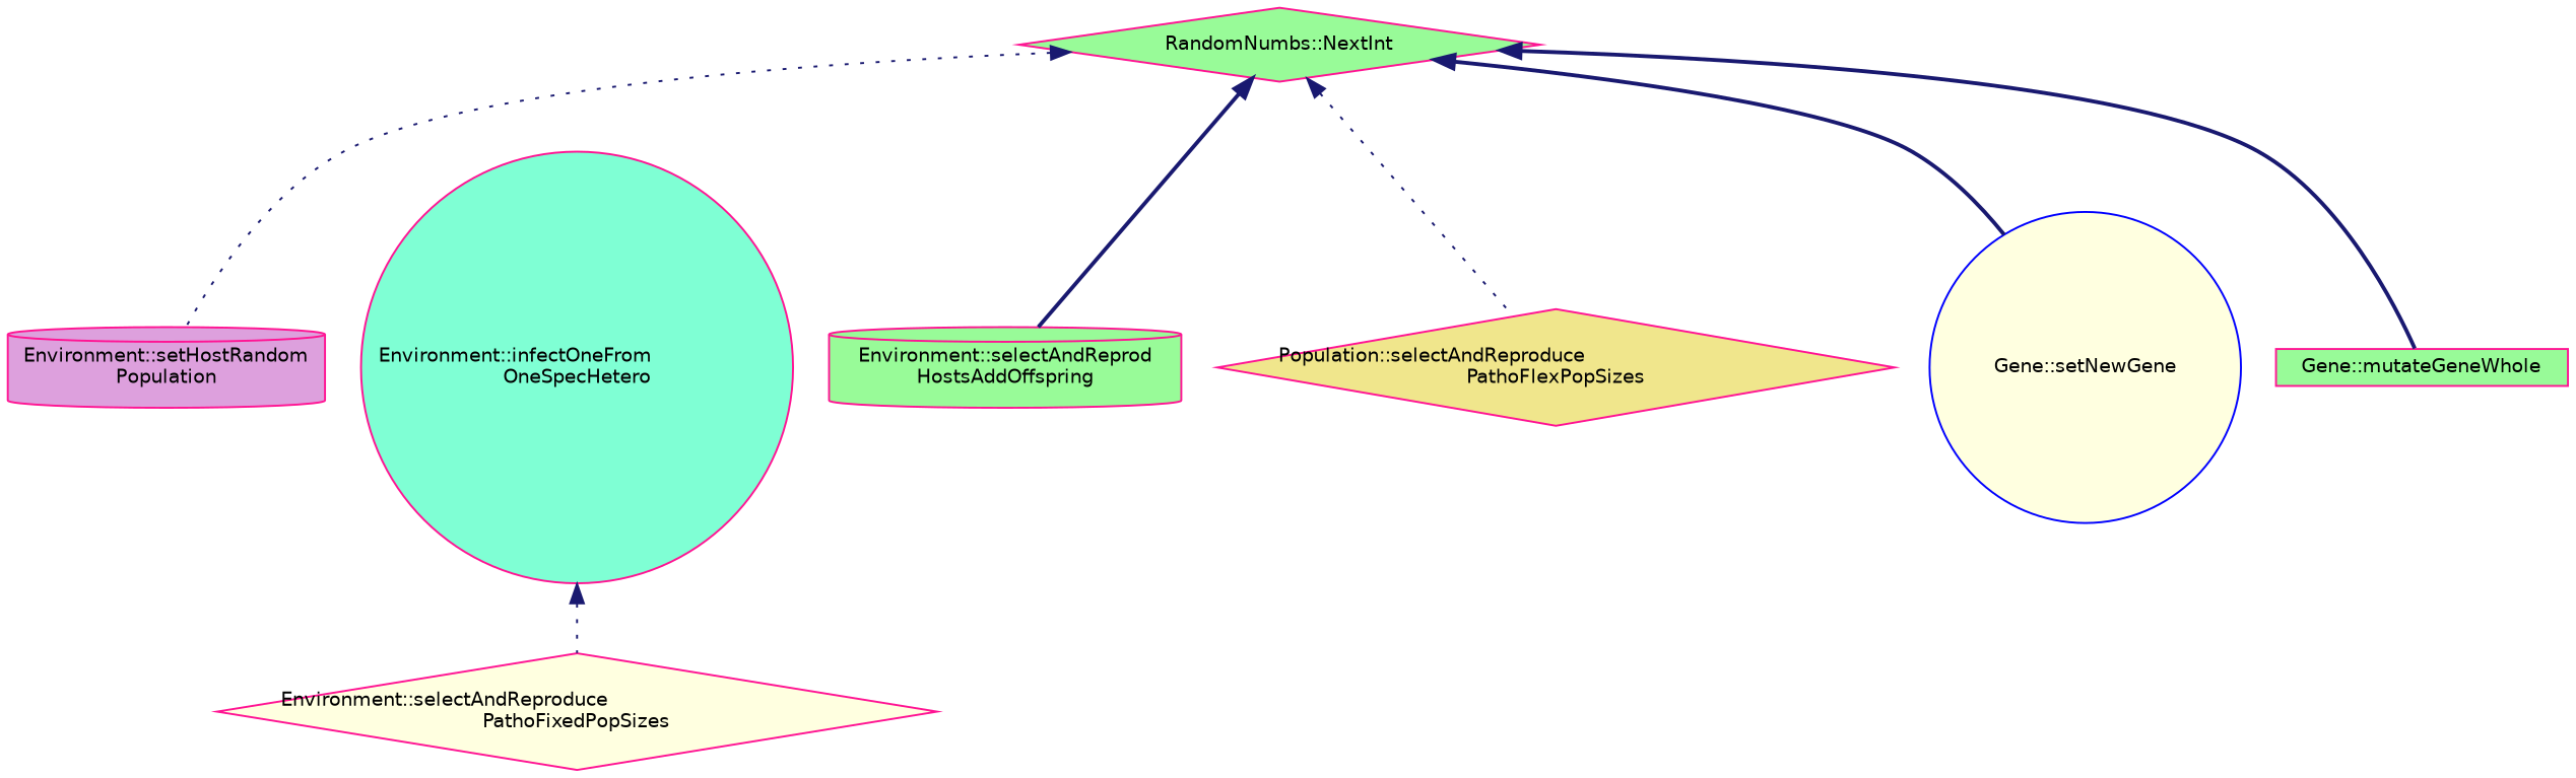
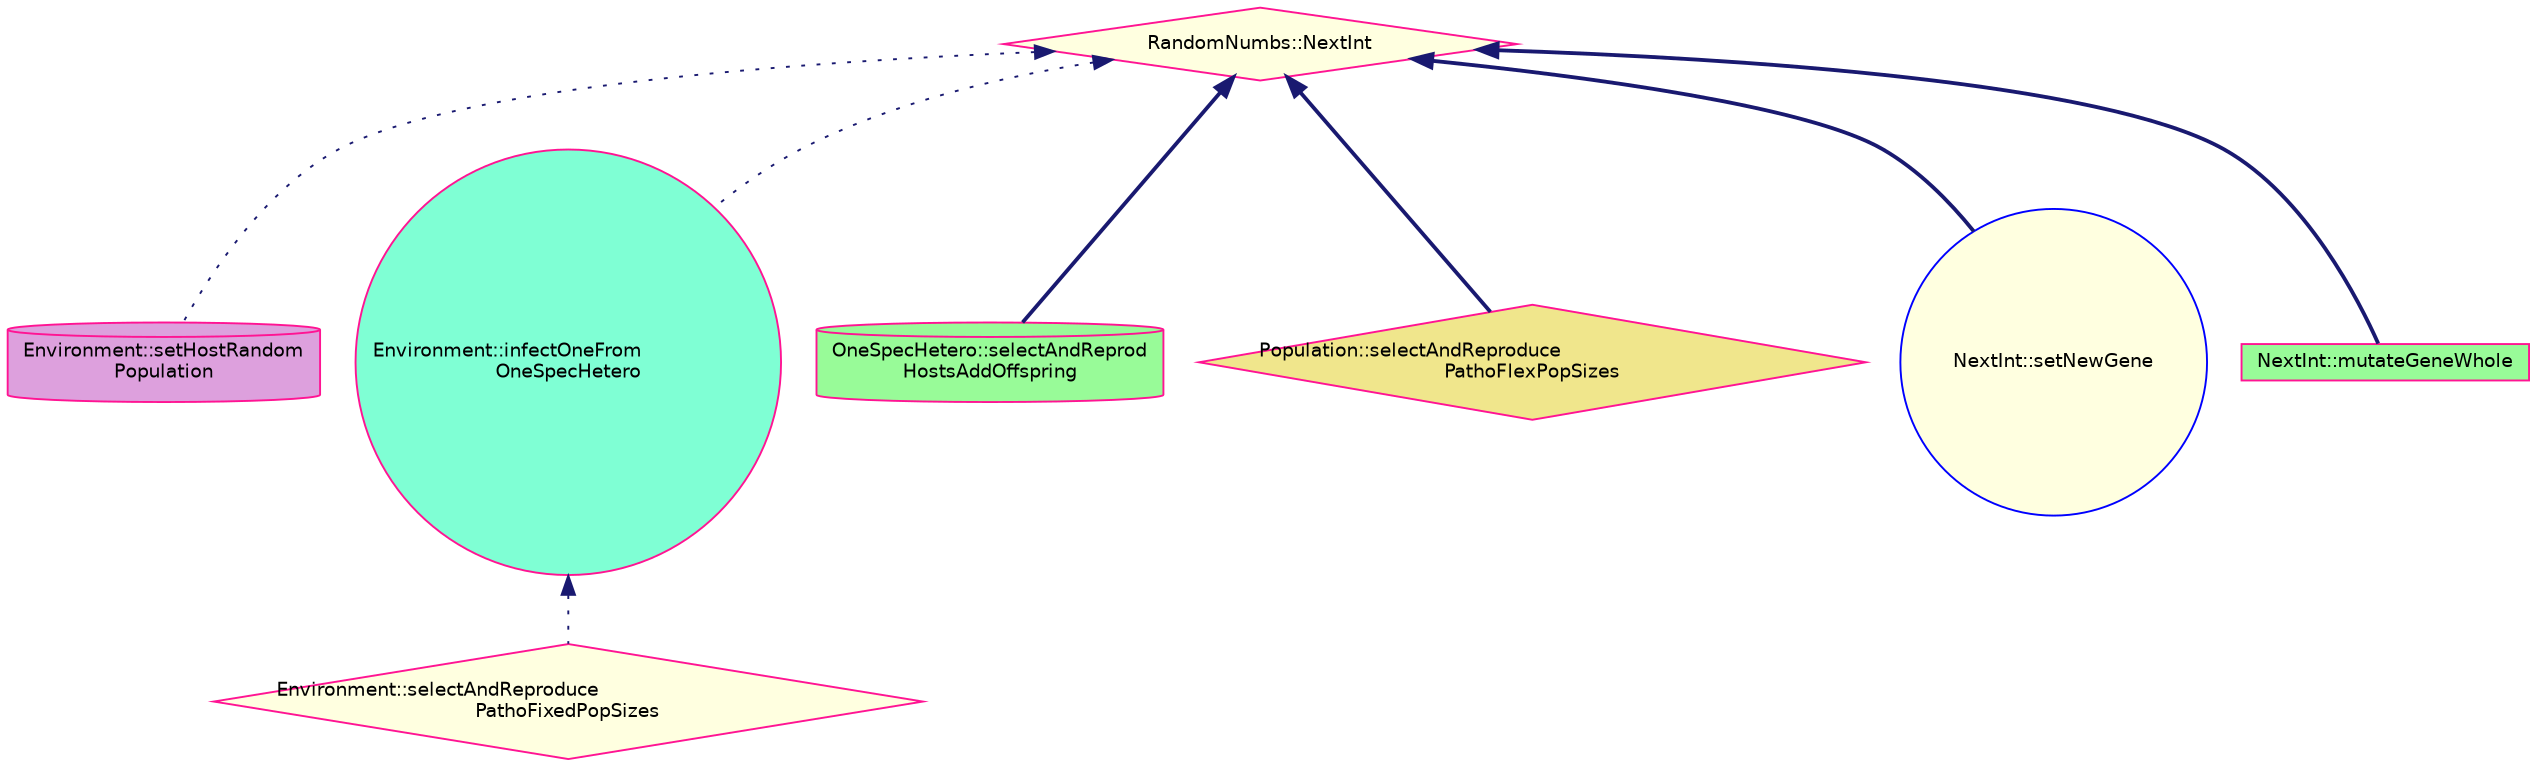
  digraph {
    fontname="DejaVu Sans"
    rankdir=TB
    node [color=deeppink fillcolor=lightyellow fontname="DejaVu Sans" fontsize=10 shape=diamond style=filled]
    edge [color=midnightblue dir=back fontname="DejaVu Sans" fontsize=10 labelfontname=Helvetica labelfontsize=10 style=dotted]
-   n1 [fillcolor=palegreen fontcolor=black height=0.2 label="RandomNumbs::NextInt" width=0.4]
+   n1 [fontcolor=black height=0.2 label="RandomNumbs::NextInt" width=0.4]
    n2 [fillcolor=plum height=0.2 label="Environment::setHostRandom\lPopulation" shape=cylinder width=0.4]
    n3 [fillcolor=aquamarine height=0.2 label="Environment::infectOneFrom\lOneSpecHetero" shape=circle width=0.4]
-   n4 [fillcolor=palegreen height=0.2 label="Environment::selectAndReprod\lHostsAddOffspring" shape=cylinder width=0.4]
+   n4 [fillcolor=palegreen height=0.2 label="OneSpecHetero::selectAndReprod\lHostsAddOffspring" shape=cylinder width=0.4]
    n5 [fillcolor=khaki height=0.2 label="Population::selectAndReproduce\lPathoFlexPopSizes" width=0.4]
-   n6 [color=blue height=0.2 label="Gene::setNewGene" shape=circle width=0.4]
-   n7 [fillcolor=palegreen height=0.2 label="Gene::mutateGeneWhole" shape=box width=0.4]
+   n6 [color=blue height=0.2 label="NextInt::setNewGene" shape=circle width=0.4]
+   n7 [fillcolor=palegreen height=0.2 label="NextInt::mutateGeneWhole" shape=box width=0.4]
    n8 [height=0.2 label="Environment::selectAndReproduce\lPathoFixedPopSizes" width=0.4]
    n1 -> n2
+   n1 -> n3
    n1 -> n4 [style=bold]
-   n1 -> n5
+   n1 -> n5 [style=bold]
    n1 -> n6 [style=bold]
    n1 -> n7 [style=bold]
    n3 -> n8
  }
